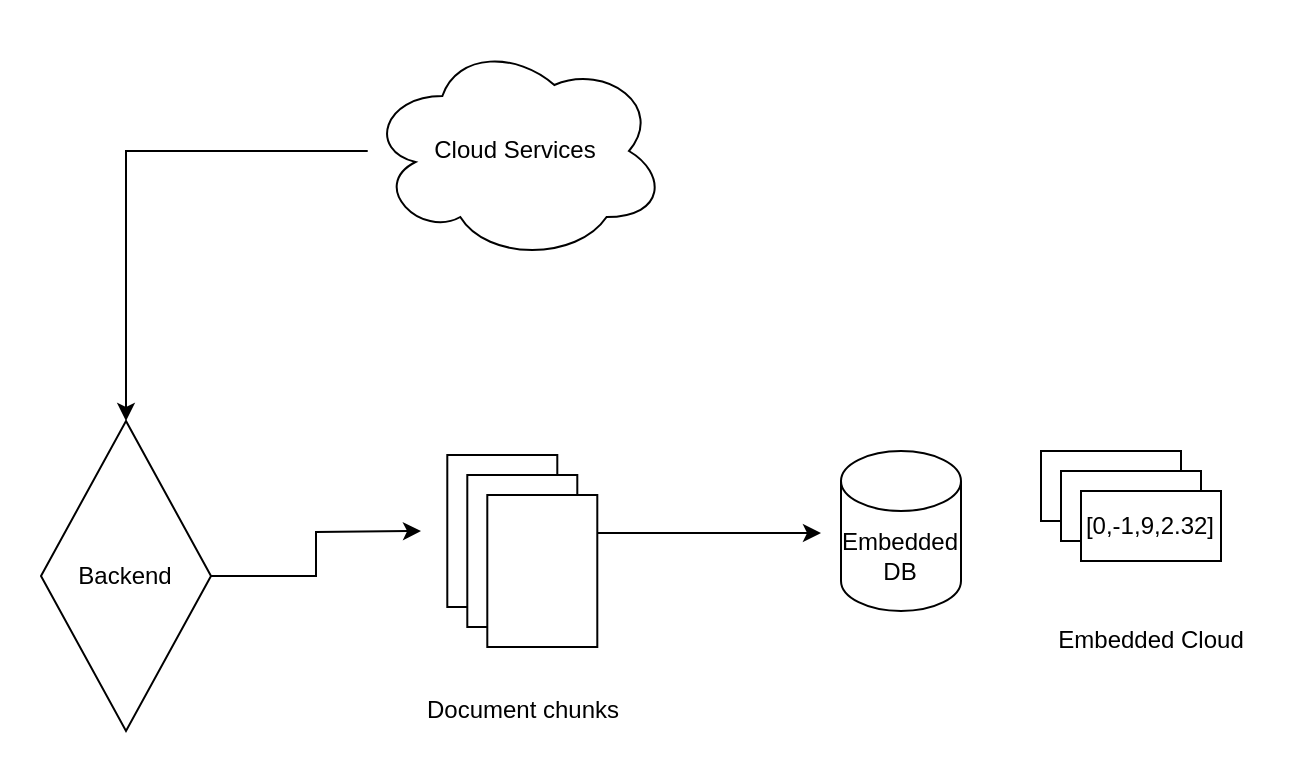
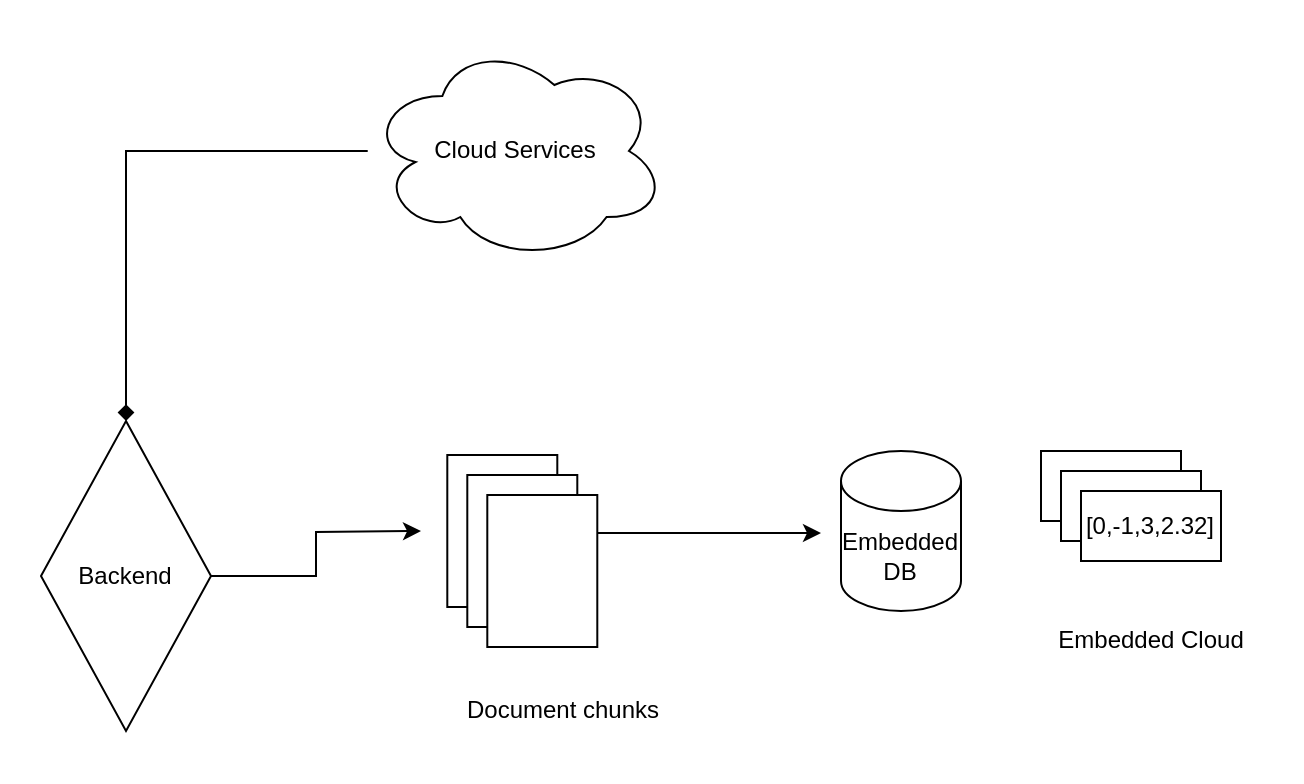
  <mxCell id="0" />
  <mxCell id="1" parent="0" />
  <mxCell id="2" value="" style="rounded=0;whiteSpace=wrap;html=1;rotation=90;labelBackgroundColor=none;" vertex="1" parent="1"><mxGeometry x="212.65" y="237.5" width="76" height="55" as="geometry" /></mxCell>
- <mxCell id="3" style="edgeStyle=orthogonalEdgeStyle;rounded=0;orthogonalLoop=1;jettySize=auto;html=1;labelBackgroundColor=none;fontColor=default;" edge="1" parent="1" source="4" target="6"><mxGeometry relative="1" as="geometry" /></mxCell>
+ <mxCell id="3" style="edgeStyle=orthogonalEdgeStyle;rounded=0;orthogonalLoop=1;jettySize=auto;html=1;labelBackgroundColor=none;fontColor=default;endArrow=diamond;" edge="1" parent="1" source="4" target="6"><mxGeometry relative="1" as="geometry" /></mxCell>
  <mxCell id="4" value="Cloud Services" style="ellipse;shape=cloud;whiteSpace=wrap;html=1;labelBackgroundColor=none;" vertex="1" parent="1"><mxGeometry x="183.36" y="20" width="149.29" height="110" as="geometry" /></mxCell>
  <mxCell id="5" style="edgeStyle=orthogonalEdgeStyle;rounded=0;orthogonalLoop=1;jettySize=auto;html=1;" edge="1" parent="1" source="6"><mxGeometry relative="1" as="geometry"><mxPoint x="210" y="265" as="targetPoint" /></mxGeometry></mxCell>
  <mxCell id="6" value="Backend" style="rhombus;whiteSpace=wrap;html=1;labelBackgroundColor=none;" vertex="1" parent="1"><mxGeometry x="20" y="210" width="85" height="155" as="geometry" /></mxCell>
- <mxCell id="7" value="Document chunks" style="text;html=1;align=center;verticalAlign=middle;resizable=0;points=[];autosize=1;strokeColor=none;fillColor=none;labelBackgroundColor=none;" vertex="1" parent="1"><mxGeometry x="200.65" y="340" width="120" height="30" as="geometry" /></mxCell>
+ <mxCell id="7" value="Document chunks" style="text;html=1;align=center;verticalAlign=middle;resizable=0;points=[];autosize=1;strokeColor=none;fillColor=none;labelBackgroundColor=none;" vertex="1" parent="1"><mxGeometry x="220.65" y="340" width="120" height="30" as="geometry" /></mxCell>
  <mxCell id="8" value="" style="rounded=0;whiteSpace=wrap;html=1;rotation=90;labelBackgroundColor=none;" vertex="1" parent="1"><mxGeometry x="222.65" y="247.5" width="76" height="55" as="geometry" /></mxCell>
  <mxCell id="9" style="edgeStyle=orthogonalEdgeStyle;rounded=0;orthogonalLoop=1;jettySize=auto;html=1;exitX=0.25;exitY=0;exitDx=0;exitDy=0;" edge="1" parent="1" source="10"><mxGeometry relative="1" as="geometry"><mxPoint x="410" y="266" as="targetPoint" /></mxGeometry></mxCell>
  <mxCell id="10" value="" style="rounded=0;whiteSpace=wrap;html=1;rotation=90;labelBackgroundColor=none;" vertex="1" parent="1"><mxGeometry x="232.65" y="257.5" width="76" height="55" as="geometry" /></mxCell>
  <mxCell id="11" value="Embedded DB" style="shape=cylinder3;whiteSpace=wrap;html=1;boundedLbl=1;backgroundOutline=1;size=15;" vertex="1" parent="1"><mxGeometry x="420" y="225" width="60" height="80" as="geometry" /></mxCell>
  <mxCell id="12" value="" style="rounded=0;whiteSpace=wrap;html=1;" vertex="1" parent="1"><mxGeometry x="520" y="225" width="70" height="35" as="geometry" /></mxCell>
  <mxCell id="13" value="" style="rounded=0;whiteSpace=wrap;html=1;" vertex="1" parent="1"><mxGeometry x="530" y="235" width="70" height="35" as="geometry" /></mxCell>
- <mxCell id="14" value="[0,-1,9,2.32]" style="rounded=0;whiteSpace=wrap;html=1;" vertex="1" parent="1"><mxGeometry x="540" y="245" width="70" height="35" as="geometry" /></mxCell>
+ <mxCell id="14" value="[0,-1,3,2.32]" style="rounded=0;whiteSpace=wrap;html=1;" vertex="1" parent="1"><mxGeometry x="540" y="245" width="70" height="35" as="geometry" /></mxCell>
  <mxCell id="15" value="Embedded Cloud" style="text;html=1;align=center;verticalAlign=middle;resizable=0;points=[];autosize=1;strokeColor=none;fillColor=none;labelBackgroundColor=none;" vertex="1" parent="1"><mxGeometry x="520" y="305" width="110" height="30" as="geometry" /></mxCell>
